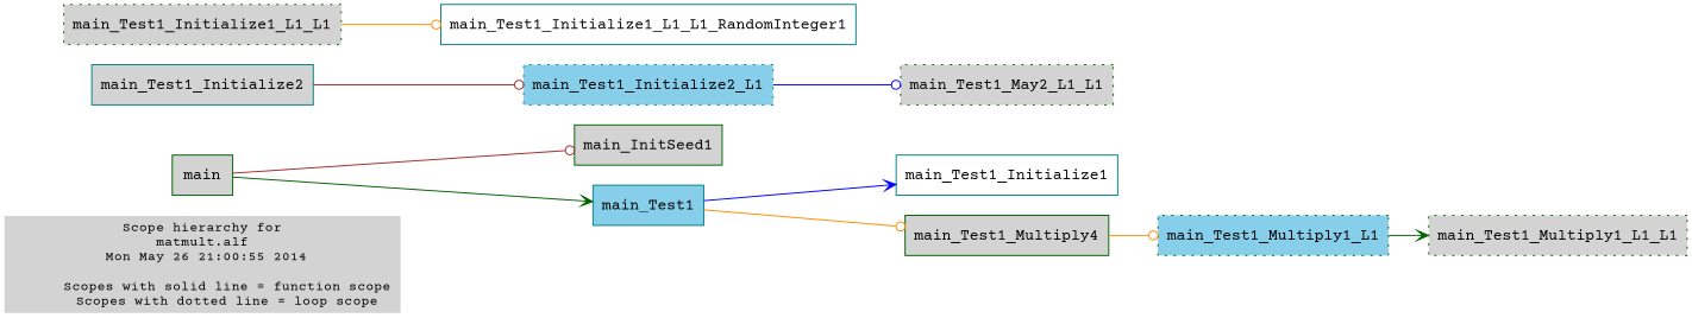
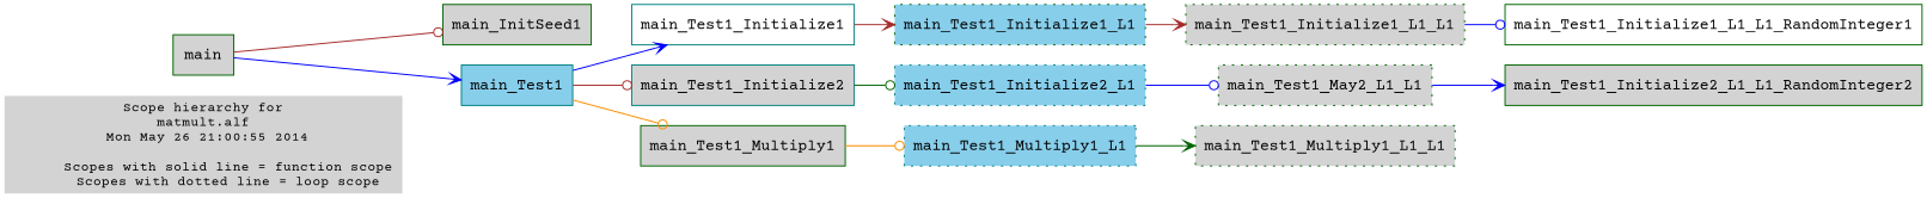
  digraph {
    fontname="Courier Prime"
    rankdir=LR
    node [color=darkgreen fillcolor=lightgrey fontname="Courier Prime" shape=box style="line,filled"]
    edge [arrowhead=odot color=brown fontname="Courier Prime"]
    "Scope hierarchy for\nmatmult.alf\n Mon May 26 21:00:55 2014\n\n      Scopes with solid line = function scope\n      Scopes with dotted line = loop scope\n" [fontsize=12 shape=plaintext style=filled]
    n2 [label=main]
    n3 [label=main_InitSeed1]
    n4 [color=teal fillcolor=skyblue label=main_Test1]
    n5 [color=teal fillcolor=white label=main_Test1_Initialize1]
    n6 [color=teal label=main_Test1_Initialize2]
-   n7 [label=main_Test1_Multiply4]
+   n7 [label=main_Test1_Multiply1]
+   n8 [fillcolor=skyblue label=main_Test1_Initialize1_L1 style="dotted,filled"]
    n9 [color=teal fillcolor=skyblue label=main_Test1_Initialize2_L1 style="dotted,filled"]
-   n10 [fillcolor=skyblue label=main_Test1_Multiply1_L1 style="dotted,filled"]
+   n10 [color=teal fillcolor=skyblue label=main_Test1_Multiply1_L1 style="dotted,filled"]
    n11 [label=main_Test1_Initialize1_L1_L1 style="dotted,filled"]
-   n12 [color=teal fillcolor=white label=main_Test1_Initialize1_L1_L1_RandomInteger1]
+   n12 [fillcolor=white label=main_Test1_Initialize1_L1_L1_RandomInteger1]
    n13 [label=main_Test1_May2_L1_L1 style="dotted,filled"]
+   n14 [label=main_Test1_Initialize2_L1_L1_RandomInteger2]
    n15 [label=main_Test1_Multiply1_L1_L1 style="dotted,filled"]
    subgraph sub_1 {
      "Scope hierarchy for\nmatmult.alf\n Mon May 26 21:00:55 2014\n\n      Scopes with solid line = function scope\n      Scopes with dotted line = loop scope\n"
    }
    n2 -> n3
-   n2 -> n4 [arrowhead=vee color=darkgreen]
+   n2 -> n4 [arrowhead=vee color=blue]
    n4 -> n5 [arrowhead=vee color=blue]
+   n4 -> n6
    n4 -> n7 [color=darkorange]
-   n6 -> n9
+   n5 -> n8 [arrowhead=vee]
+   n6 -> n9 [color=darkgreen]
    n7 -> n10 [color=darkorange]
+   n8 -> n11 [arrowhead=vee]
    n9 -> n13 [color=blue]
    n10 -> n15 [arrowhead=vee color=darkgreen]
-   n11 -> n12 [color=darkorange]
+   n11 -> n12 [color=blue]
+   n13 -> n14 [arrowhead=vee color=blue]
  }
